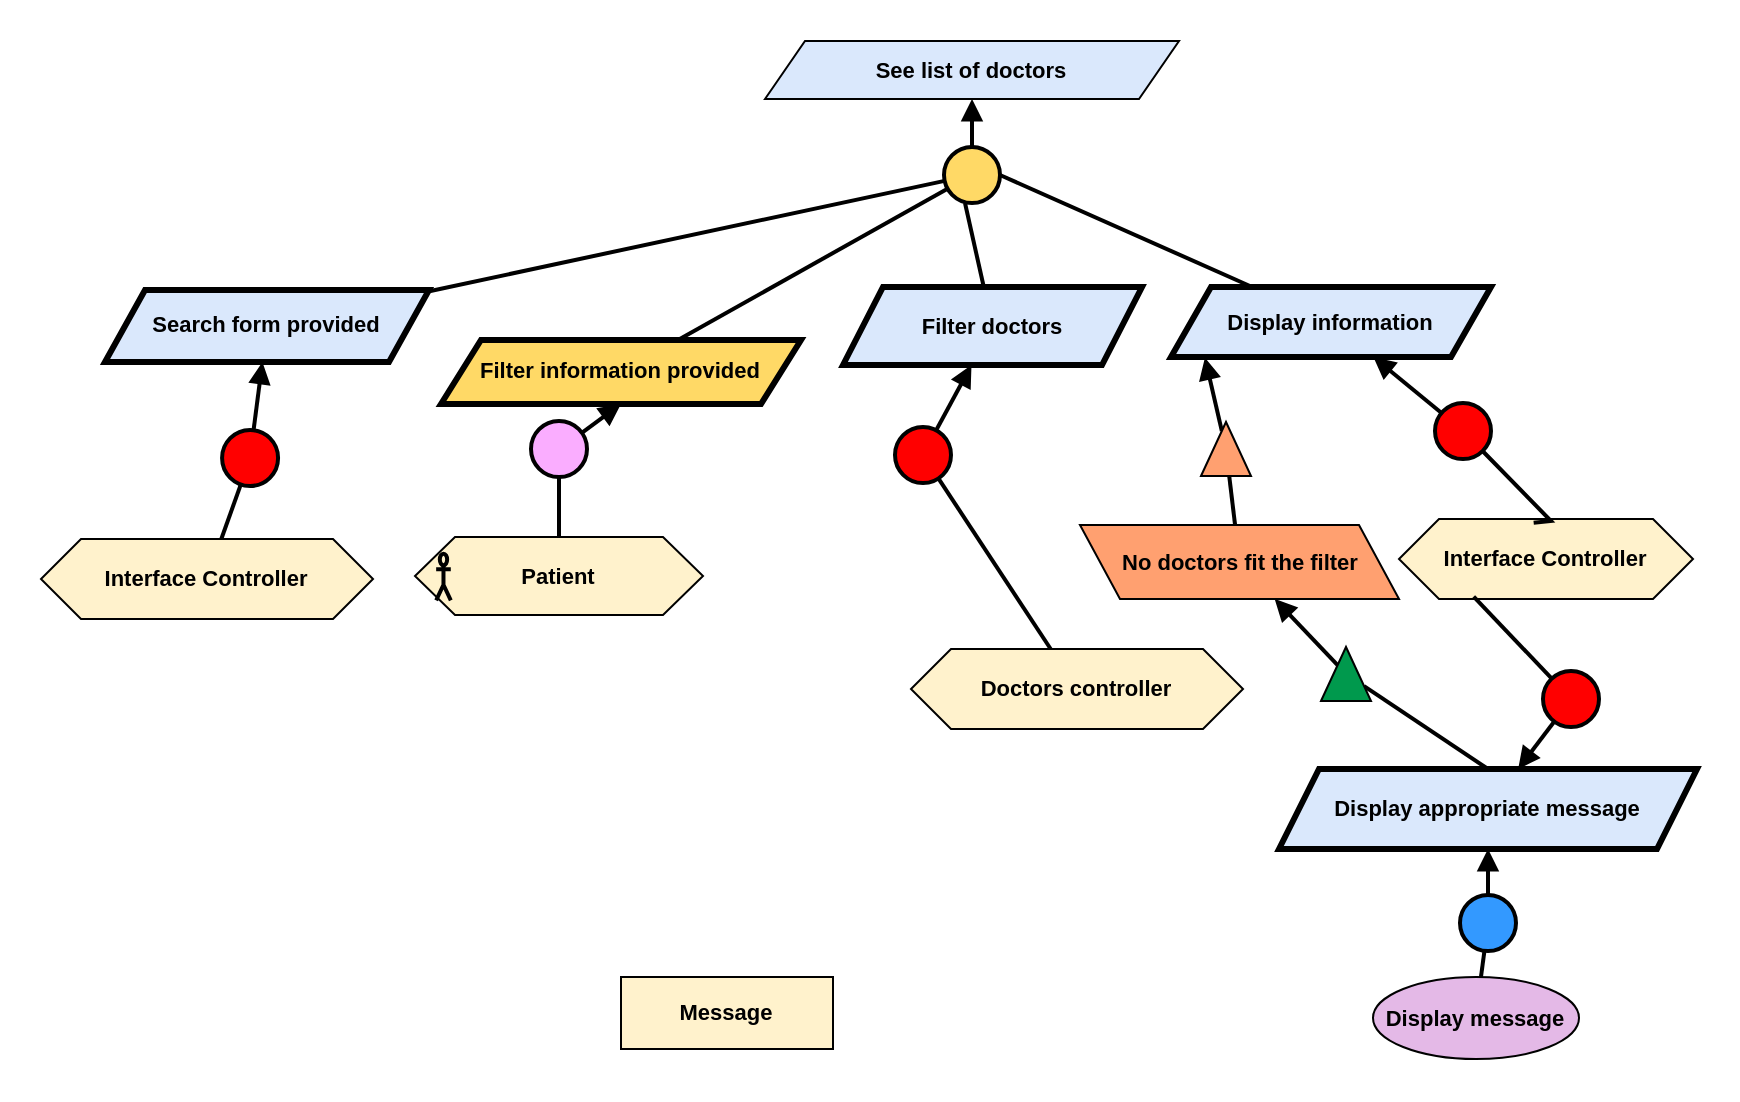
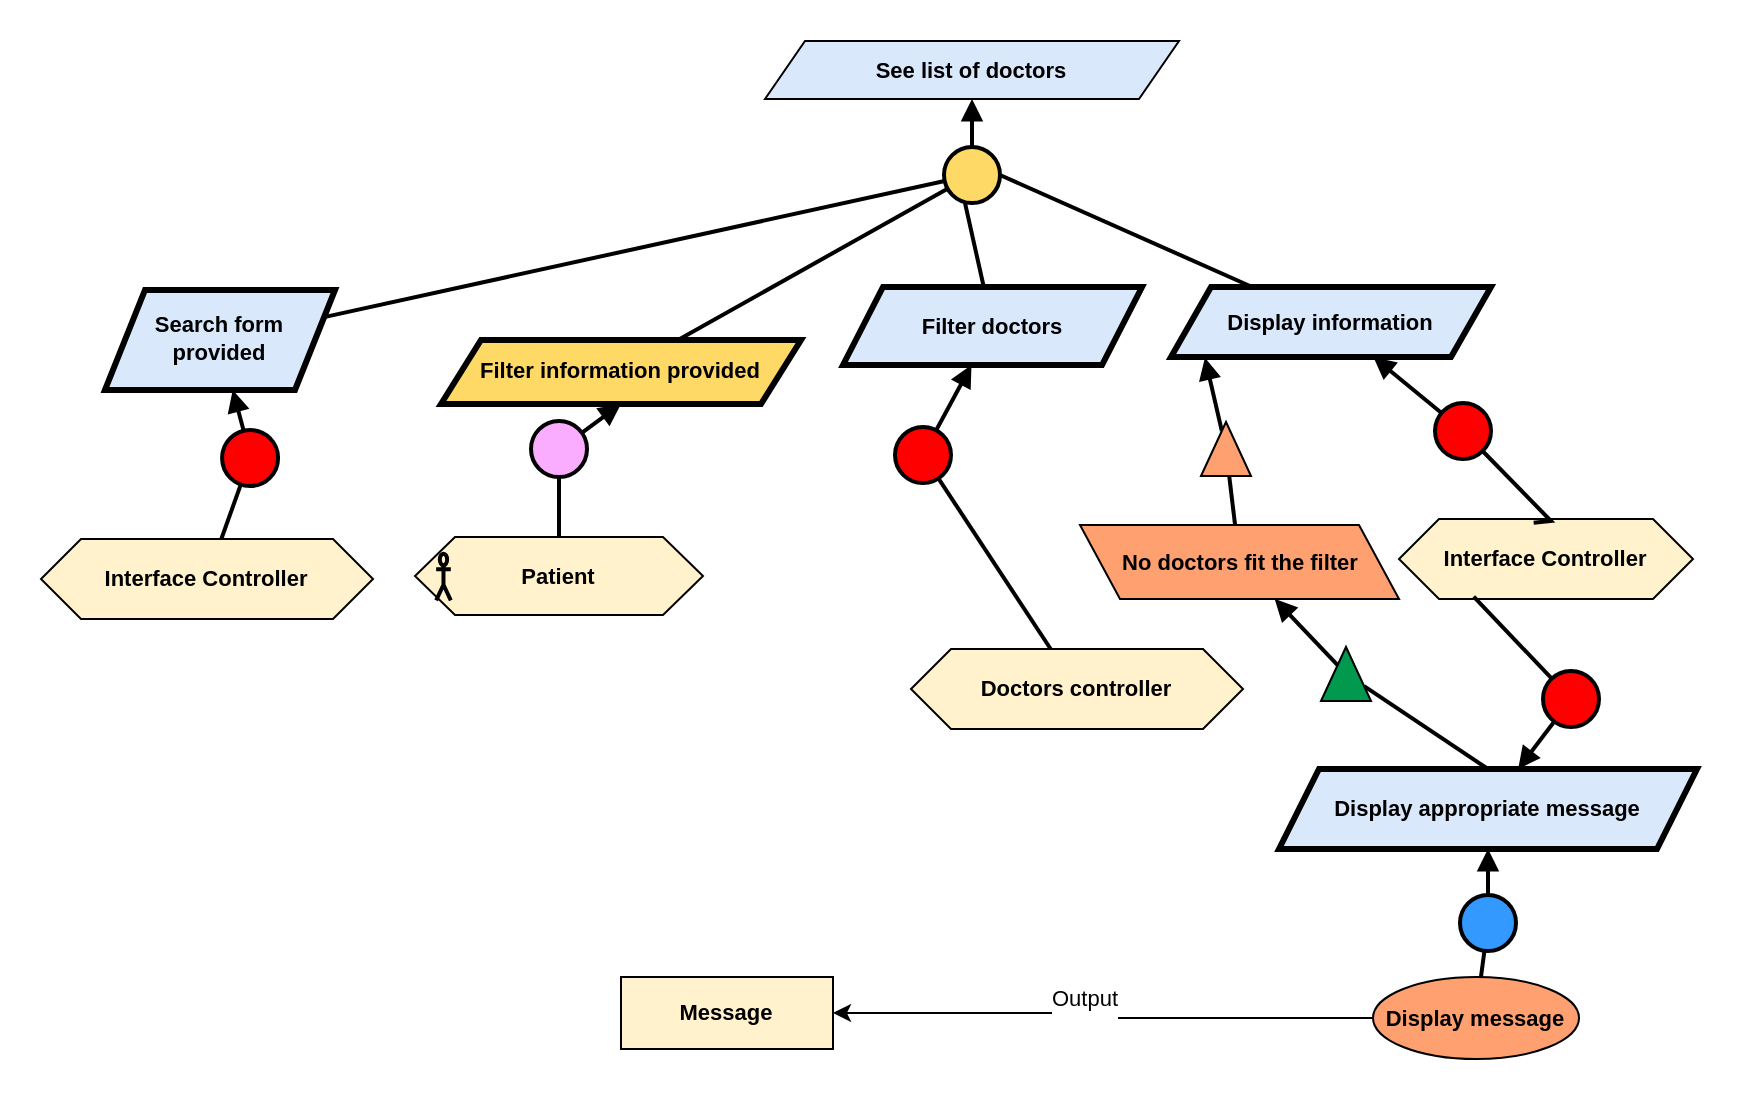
  <mxCell id="0" />
  <mxCell id="1" parent="0" />
  <mxCell id="2" value="&lt;b&gt;See list of doctors&lt;/b&gt;" style="shape=parallelogram;perimeter=parallelogramPerimeter;whiteSpace=wrap;html=1;fixedSize=1;fillColor=#dae8fc;strokeColor=#000000;fontFamily=Helvetica;fontSize=11;fontColor=default;labelBackgroundColor=none;" parent="1" vertex="1"><mxGeometry x="382" y="20" width="207" height="29" as="geometry" /></mxCell>
  <mxCell id="3" value="&lt;b&gt;Filter information provided&lt;/b&gt;" style="shape=parallelogram;perimeter=parallelogramPerimeter;whiteSpace=wrap;html=1;fixedSize=1;fillColor=#FFD966;strokeColor=#000000;strokeWidth=3;fontFamily=Helvetica;fontSize=11;fontColor=default;labelBackgroundColor=none;" parent="1" vertex="1"><mxGeometry x="220" y="169.49" width="180" height="32.01" as="geometry" /></mxCell>
  <mxCell id="4" value="" style="ellipse;whiteSpace=wrap;html=1;aspect=fixed;fillColor=#FFD966;strokeWidth=2;" parent="1" vertex="1"><mxGeometry x="471.5" y="73" width="28" height="28" as="geometry" /></mxCell>
  <mxCell id="5" value="" style="endArrow=block;html=1;rounded=0;endFill=1;strokeWidth=2;" parent="1" source="4" target="2" edge="1"><mxGeometry width="50" height="50" relative="1" as="geometry"><mxPoint x="585.995" y="155.972" as="sourcePoint" /><mxPoint x="582" y="111" as="targetPoint" /></mxGeometry></mxCell>
  <mxCell id="6" value="" style="endArrow=none;html=1;rounded=0;strokeWidth=2;" parent="1" source="3" target="4" edge="1"><mxGeometry width="50" height="50" relative="1" as="geometry"><mxPoint x="585" y="218" as="sourcePoint" /><mxPoint x="610" y="154" as="targetPoint" /></mxGeometry></mxCell>
  <mxCell id="7" value="&lt;b&gt;Display information&lt;/b&gt;" style="shape=parallelogram;perimeter=parallelogramPerimeter;whiteSpace=wrap;html=1;fixedSize=1;fillColor=#dae8fc;strokeColor=#000000;strokeWidth=3;fontFamily=Helvetica;fontSize=11;fontColor=default;labelBackgroundColor=none;" parent="1" vertex="1"><mxGeometry x="585" y="143" width="160" height="35" as="geometry" /></mxCell>
  <mxCell id="8" value="" style="endArrow=none;html=1;rounded=0;strokeWidth=2;entryX=1;entryY=0.5;entryDx=0;entryDy=0;" parent="1" source="7" target="4" edge="1"><mxGeometry width="50" height="50" relative="1" as="geometry"><mxPoint x="305" y="169" as="sourcePoint" /><mxPoint x="485" y="144" as="targetPoint" /></mxGeometry></mxCell>
  <mxCell id="9" value="" style="group;fontFamily=Helvetica;fontSize=11;fontColor=default;labelBackgroundColor=default;" parent="1" vertex="1" connectable="0"><mxGeometry x="207" y="269" width="144" height="38" as="geometry" /></mxCell>
  <mxCell id="10" value="&lt;div&gt;&lt;b&gt;Patient&lt;/b&gt;&lt;/div&gt;" style="shape=hexagon;perimeter=hexagonPerimeter2;whiteSpace=wrap;html=1;fixedSize=1;fillColor=#FFF2CC;fontFamily=Helvetica;fontSize=11;fontColor=default;labelBackgroundColor=none;" parent="9" vertex="1"><mxGeometry y="-0.95" width="144" height="38.95" as="geometry" /></mxCell>
  <mxCell id="11" value="" style="shape=umlActor;verticalLabelPosition=bottom;verticalAlign=top;html=1;outlineConnect=0;fillColor=none;strokeWidth=2;fontFamily=Helvetica;fontSize=11;fontColor=default;labelBackgroundColor=default;" parent="9" vertex="1"><mxGeometry x="10.576" y="7.362" width="7.322" height="23.275" as="geometry" /></mxCell>
  <mxCell id="12" value="" style="ellipse;whiteSpace=wrap;html=1;aspect=fixed;fillColor=#FAADFF;strokeWidth=2;fontFamily=Helvetica;fontSize=11;fontColor=default;labelBackgroundColor=default;" parent="1" vertex="1"><mxGeometry x="265" y="210" width="28" height="28" as="geometry" /></mxCell>
  <mxCell id="13" value="" style="endArrow=block;html=1;rounded=0;endFill=1;strokeWidth=2;strokeColor=default;align=center;verticalAlign=middle;fontFamily=Helvetica;fontSize=11;fontColor=default;labelBackgroundColor=default;entryX=0.5;entryY=1;entryDx=0;entryDy=0;" parent="1" source="12" target="3" edge="1"><mxGeometry width="50" height="50" relative="1" as="geometry"><mxPoint x="200.495" y="224.972" as="sourcePoint" /><mxPoint x="196.5" y="180" as="targetPoint" /></mxGeometry></mxCell>
  <mxCell id="14" value="" style="endArrow=none;html=1;rounded=0;strokeWidth=2;strokeColor=default;align=center;verticalAlign=middle;fontFamily=Helvetica;fontSize=11;fontColor=default;labelBackgroundColor=default;" parent="1" source="10" target="12" edge="1"><mxGeometry width="50" height="50" relative="1" as="geometry"><mxPoint x="199.5" y="287" as="sourcePoint" /><mxPoint x="224.5" y="223" as="targetPoint" /><Array as="points" /></mxGeometry></mxCell>
  <mxCell id="15" value="No doctors fit the filter" style="shape=parallelogram;perimeter=parallelogramPerimeter;whiteSpace=wrap;html=1;fixedSize=1;fillColor=#FFA070;fontStyle=1;fontFamily=Helvetica;fontSize=11;fontColor=default;labelBackgroundColor=none;flipH=1;flipV=0;" parent="1" vertex="1"><mxGeometry x="539.5" y="262" width="159.5" height="37" as="geometry" /></mxCell>
  <mxCell id="16" value="" style="endArrow=block;html=1;rounded=0;endFill=1;strokeWidth=2;entryX=0.106;entryY=1.01;entryDx=0;entryDy=0;entryPerimeter=0;" parent="1" source="18" target="7" edge="1"><mxGeometry width="50" height="50" relative="1" as="geometry"><mxPoint x="629.32" y="196" as="sourcePoint" /><mxPoint x="541.32" y="194" as="targetPoint" /></mxGeometry></mxCell>
  <mxCell id="17" value="" style="endArrow=none;html=1;rounded=0;strokeWidth=2;" parent="1" source="15" target="18" edge="1"><mxGeometry width="50" height="50" relative="1" as="geometry"><mxPoint x="461.998" y="340" as="sourcePoint" /><mxPoint x="619.564" y="230.998" as="targetPoint" /><Array as="points" /></mxGeometry></mxCell>
  <mxCell id="18" value="" style="triangle;whiteSpace=wrap;html=1;rotation=-90;fillColor=#FFA070;" parent="1" vertex="1"><mxGeometry x="599" y="211.5" width="27" height="25" as="geometry" /></mxCell>
  <mxCell id="19" value="&lt;b&gt;Display appropriate message&lt;/b&gt;" style="shape=parallelogram;perimeter=parallelogramPerimeter;whiteSpace=wrap;html=1;fixedSize=1;fillColor=#dae8fc;strokeColor=#000000;strokeWidth=3;fontFamily=Helvetica;fontSize=11;fontColor=default;labelBackgroundColor=none;" parent="1" vertex="1"><mxGeometry x="639" y="384" width="209" height="40" as="geometry" /></mxCell>
  <mxCell id="20" value="" style="endArrow=block;html=1;rounded=0;endFill=1;strokeWidth=2;" parent="1" source="22" target="15" edge="1"><mxGeometry width="50" height="50" relative="1" as="geometry"><mxPoint x="573.5" y="281" as="sourcePoint" /><mxPoint x="485.5" y="279" as="targetPoint" /></mxGeometry></mxCell>
  <mxCell id="21" value="" style="endArrow=none;html=1;rounded=0;strokeWidth=2;exitX=0.5;exitY=0;exitDx=0;exitDy=0;" parent="1" source="19" target="22" edge="1"><mxGeometry width="50" height="50" relative="1" as="geometry"><mxPoint x="485.5" y="362" as="sourcePoint" /><mxPoint x="563.744" y="315.998" as="targetPoint" /></mxGeometry></mxCell>
  <mxCell id="22" value="" style="triangle;whiteSpace=wrap;html=1;rotation=-90;fillColor=#00994D;" parent="1" vertex="1"><mxGeometry x="659" y="324" width="27" height="25" as="geometry" /></mxCell>
  <mxCell id="23" value="&lt;b&gt;Message&lt;/b&gt;" style="rounded=0;whiteSpace=wrap;html=1;fillColor=#FFF2CC;fontFamily=Helvetica;fontSize=11;fontColor=default;labelBackgroundColor=none;" parent="1" vertex="1"><mxGeometry x="310" y="488" width="106" height="36" as="geometry" /></mxCell>
- <mxCell id="26" value="&lt;b&gt;Display message&lt;/b&gt;" style="ellipse;whiteSpace=wrap;html=1;fillColor=#E4B9E7;strokeColor=#000000;fontFamily=Helvetica;fontSize=11;fontColor=default;labelBackgroundColor=none;" parent="1" vertex="1"><mxGeometry x="686" y="488" width="103" height="41" as="geometry" /></mxCell>
+ <mxCell id="24" style="edgeStyle=orthogonalEdgeStyle;rounded=0;orthogonalLoop=1;jettySize=auto;html=1;" parent="1" source="26" target="23" edge="1"><mxGeometry relative="1" as="geometry" /></mxCell>
+ <mxCell id="25" value="Output&lt;div&gt;&lt;br&gt;&lt;/div&gt;" style="edgeLabel;html=1;align=center;verticalAlign=middle;resizable=0;points=[];" parent="24" vertex="1" connectable="0"><mxGeometry x="0.077" y="-1" relative="1" as="geometry"><mxPoint as="offset" /></mxGeometry></mxCell>
+ <mxCell id="26" value="&lt;b&gt;Display message&lt;/b&gt;" style="ellipse;whiteSpace=wrap;html=1;fillColor=#ffa070;strokeColor=#000000;fontFamily=Helvetica;fontSize=11;fontColor=default;labelBackgroundColor=none;" parent="1" vertex="1"><mxGeometry x="686" y="488" width="103" height="41" as="geometry" /></mxCell>
  <mxCell id="27" value="" style="ellipse;whiteSpace=wrap;html=1;aspect=fixed;fillColor=#3399FF;strokeWidth=2;" parent="1" vertex="1"><mxGeometry x="729.5" y="447" width="28" height="28" as="geometry" /></mxCell>
  <mxCell id="28" value="" style="endArrow=block;html=1;rounded=0;endFill=1;strokeWidth=2;" parent="1" source="27" target="19" edge="1"><mxGeometry width="50" height="50" relative="1" as="geometry"><mxPoint x="607.995" y="430.972" as="sourcePoint" /><mxPoint x="604" y="386" as="targetPoint" /></mxGeometry></mxCell>
  <mxCell id="29" value="" style="endArrow=none;html=1;rounded=0;strokeWidth=2;" parent="1" source="26" target="27" edge="1"><mxGeometry width="50" height="50" relative="1" as="geometry"><mxPoint x="607" y="493" as="sourcePoint" /><mxPoint x="632" y="429" as="targetPoint" /></mxGeometry></mxCell>
  <mxCell id="30" value="&lt;div&gt;&lt;b&gt;Interface Controller&lt;/b&gt;&lt;/div&gt;" style="shape=hexagon;perimeter=hexagonPerimeter2;whiteSpace=wrap;html=1;fixedSize=1;fillColor=#FFF2CC;fontFamily=Helvetica;fontSize=11;fontColor=default;labelBackgroundColor=none;" parent="1" vertex="1"><mxGeometry x="699" y="259" width="147" height="40" as="geometry" /></mxCell>
  <mxCell id="31" value="" style="ellipse;whiteSpace=wrap;html=1;aspect=fixed;fillColor=#FF0000;strokeWidth=2;" parent="1" vertex="1"><mxGeometry x="717" y="201" width="28" height="28" as="geometry" /></mxCell>
  <mxCell id="32" value="" style="endArrow=block;html=1;rounded=0;endFill=1;strokeWidth=2;" parent="1" source="31" edge="1" target="7"><mxGeometry width="50" height="50" relative="1" as="geometry"><mxPoint x="707.435" y="213.952" as="sourcePoint" /><mxPoint x="644.7" y="188.79" as="targetPoint" /></mxGeometry></mxCell>
  <mxCell id="33" value="" style="endArrow=none;html=1;rounded=0;strokeWidth=2;exitX=0.458;exitY=0.048;exitDx=0;exitDy=0;exitPerimeter=0;" parent="1" target="31" edge="1" source="30"><mxGeometry width="50" height="50" relative="1" as="geometry"><mxPoint x="782" y="264" as="sourcePoint" /><mxPoint x="731.44" y="211.98" as="targetPoint" /><Array as="points"><mxPoint x="775" y="260" /></Array></mxGeometry></mxCell>
  <mxCell id="34" value="" style="ellipse;whiteSpace=wrap;html=1;aspect=fixed;fillColor=#FF0000;strokeWidth=2;" parent="1" vertex="1"><mxGeometry x="771" y="335" width="28" height="28" as="geometry" /></mxCell>
  <mxCell id="35" value="" style="endArrow=block;html=1;rounded=0;endFill=1;strokeWidth=2;" parent="1" source="34" target="19" edge="1"><mxGeometry width="50" height="50" relative="1" as="geometry"><mxPoint x="692.995" y="292.972" as="sourcePoint" /><mxPoint x="689" y="248" as="targetPoint" /></mxGeometry></mxCell>
  <mxCell id="36" value="" style="endArrow=none;html=1;rounded=0;strokeWidth=2;exitX=0.254;exitY=0.971;exitDx=0;exitDy=0;exitPerimeter=0;" parent="1" source="30" target="34" edge="1"><mxGeometry width="50" height="50" relative="1" as="geometry"><mxPoint x="692" y="355" as="sourcePoint" /><mxPoint x="717" y="291" as="targetPoint" /></mxGeometry></mxCell>
  <mxCell id="37" value="&lt;b&gt;Filter doctors&lt;/b&gt;" style="shape=parallelogram;perimeter=parallelogramPerimeter;whiteSpace=wrap;html=1;fixedSize=1;fillColor=#dae8fc;strokeColor=#000000;strokeWidth=3;fontFamily=Helvetica;fontSize=11;fontColor=default;labelBackgroundColor=none;" vertex="1" parent="1"><mxGeometry x="421" y="143" width="149.5" height="39" as="geometry" /></mxCell>
  <mxCell id="38" value="" style="endArrow=none;html=1;rounded=0;strokeWidth=2;" edge="1" parent="1" source="37"><mxGeometry width="50" height="50" relative="1" as="geometry"><mxPoint x="284" y="164" as="sourcePoint" /><mxPoint x="482" y="101" as="targetPoint" /></mxGeometry></mxCell>
  <mxCell id="39" value="&lt;b&gt;Doctors controller&lt;/b&gt;" style="shape=hexagon;perimeter=hexagonPerimeter2;whiteSpace=wrap;html=1;fixedSize=1;fillColor=#FFF2CC;fontFamily=Helvetica;fontSize=11;fontColor=default;labelBackgroundColor=none;" vertex="1" parent="1"><mxGeometry x="455" y="324" width="166" height="40" as="geometry" /></mxCell>
  <mxCell id="40" value="" style="ellipse;whiteSpace=wrap;html=1;aspect=fixed;fillColor=#FF0000;strokeWidth=2;" vertex="1" parent="1"><mxGeometry x="447" y="213" width="28" height="28" as="geometry" /></mxCell>
  <mxCell id="41" value="" style="endArrow=block;html=1;rounded=0;endFill=1;strokeWidth=2;" edge="1" source="40" parent="1" target="37"><mxGeometry width="50" height="50" relative="1" as="geometry"><mxPoint x="480.995" y="220.502" as="sourcePoint" /><mxPoint x="486.451" y="154" as="targetPoint" /></mxGeometry></mxCell>
  <mxCell id="42" value="" style="endArrow=none;html=1;rounded=0;strokeWidth=2;" edge="1" target="40" parent="1" source="39"><mxGeometry width="50" height="50" relative="1" as="geometry"><mxPoint x="480" y="282.53" as="sourcePoint" /><mxPoint x="505" y="218.53" as="targetPoint" /></mxGeometry></mxCell>
- <mxCell id="43" value="&lt;b&gt;Search form provided&lt;/b&gt;" style="shape=parallelogram;perimeter=parallelogramPerimeter;whiteSpace=wrap;html=1;fixedSize=1;fillColor=#dae8fc;strokeColor=#000000;strokeWidth=3;fontFamily=Helvetica;fontSize=11;fontColor=default;labelBackgroundColor=none;" vertex="1" parent="1"><mxGeometry x="52" y="144.49" width="162" height="36.01" as="geometry" /></mxCell>
+ <mxCell id="43" value="&lt;b&gt;Search form provided&lt;/b&gt;" style="shape=parallelogram;perimeter=parallelogramPerimeter;whiteSpace=wrap;html=1;fixedSize=1;fillColor=#dae8fc;strokeColor=#000000;strokeWidth=3;fontFamily=Helvetica;fontSize=11;fontColor=default;labelBackgroundColor=none;" vertex="1" parent="1"><mxGeometry x="52" y="144.49" width="115" height="50" as="geometry" /></mxCell>
  <mxCell id="44" value="" style="endArrow=none;html=1;rounded=0;strokeWidth=2;" edge="1" parent="1" source="43" target="4"><mxGeometry width="50" height="50" relative="1" as="geometry"><mxPoint x="358" y="154" as="sourcePoint" /><mxPoint x="483" y="102" as="targetPoint" /></mxGeometry></mxCell>
  <mxCell id="45" value="&lt;div&gt;&lt;b&gt;Interface Controller&lt;/b&gt;&lt;/div&gt;" style="shape=hexagon;perimeter=hexagonPerimeter2;whiteSpace=wrap;html=1;fixedSize=1;fillColor=#FFF2CC;fontFamily=Helvetica;fontSize=11;fontColor=default;labelBackgroundColor=none;" vertex="1" parent="1"><mxGeometry x="20" y="269" width="166" height="40" as="geometry" /></mxCell>
  <mxCell id="46" value="" style="ellipse;whiteSpace=wrap;html=1;aspect=fixed;fillColor=#FF0000;strokeWidth=2;" vertex="1" parent="1"><mxGeometry x="110.54" y="214.5" width="28" height="28" as="geometry" /></mxCell>
  <mxCell id="47" value="" style="endArrow=block;html=1;rounded=0;endFill=1;strokeWidth=2;" edge="1" source="46" parent="1" target="43"><mxGeometry width="50" height="50" relative="1" as="geometry"><mxPoint x="126.535" y="220.472" as="sourcePoint" /><mxPoint x="-72.004" y="116" as="targetPoint" /></mxGeometry></mxCell>
  <mxCell id="48" value="" style="endArrow=none;html=1;rounded=0;strokeWidth=2;" edge="1" target="46" parent="1" source="45"><mxGeometry width="50" height="50" relative="1" as="geometry"><mxPoint x="125.54" y="282.5" as="sourcePoint" /><mxPoint x="150.54" y="218.5" as="targetPoint" /></mxGeometry></mxCell>
